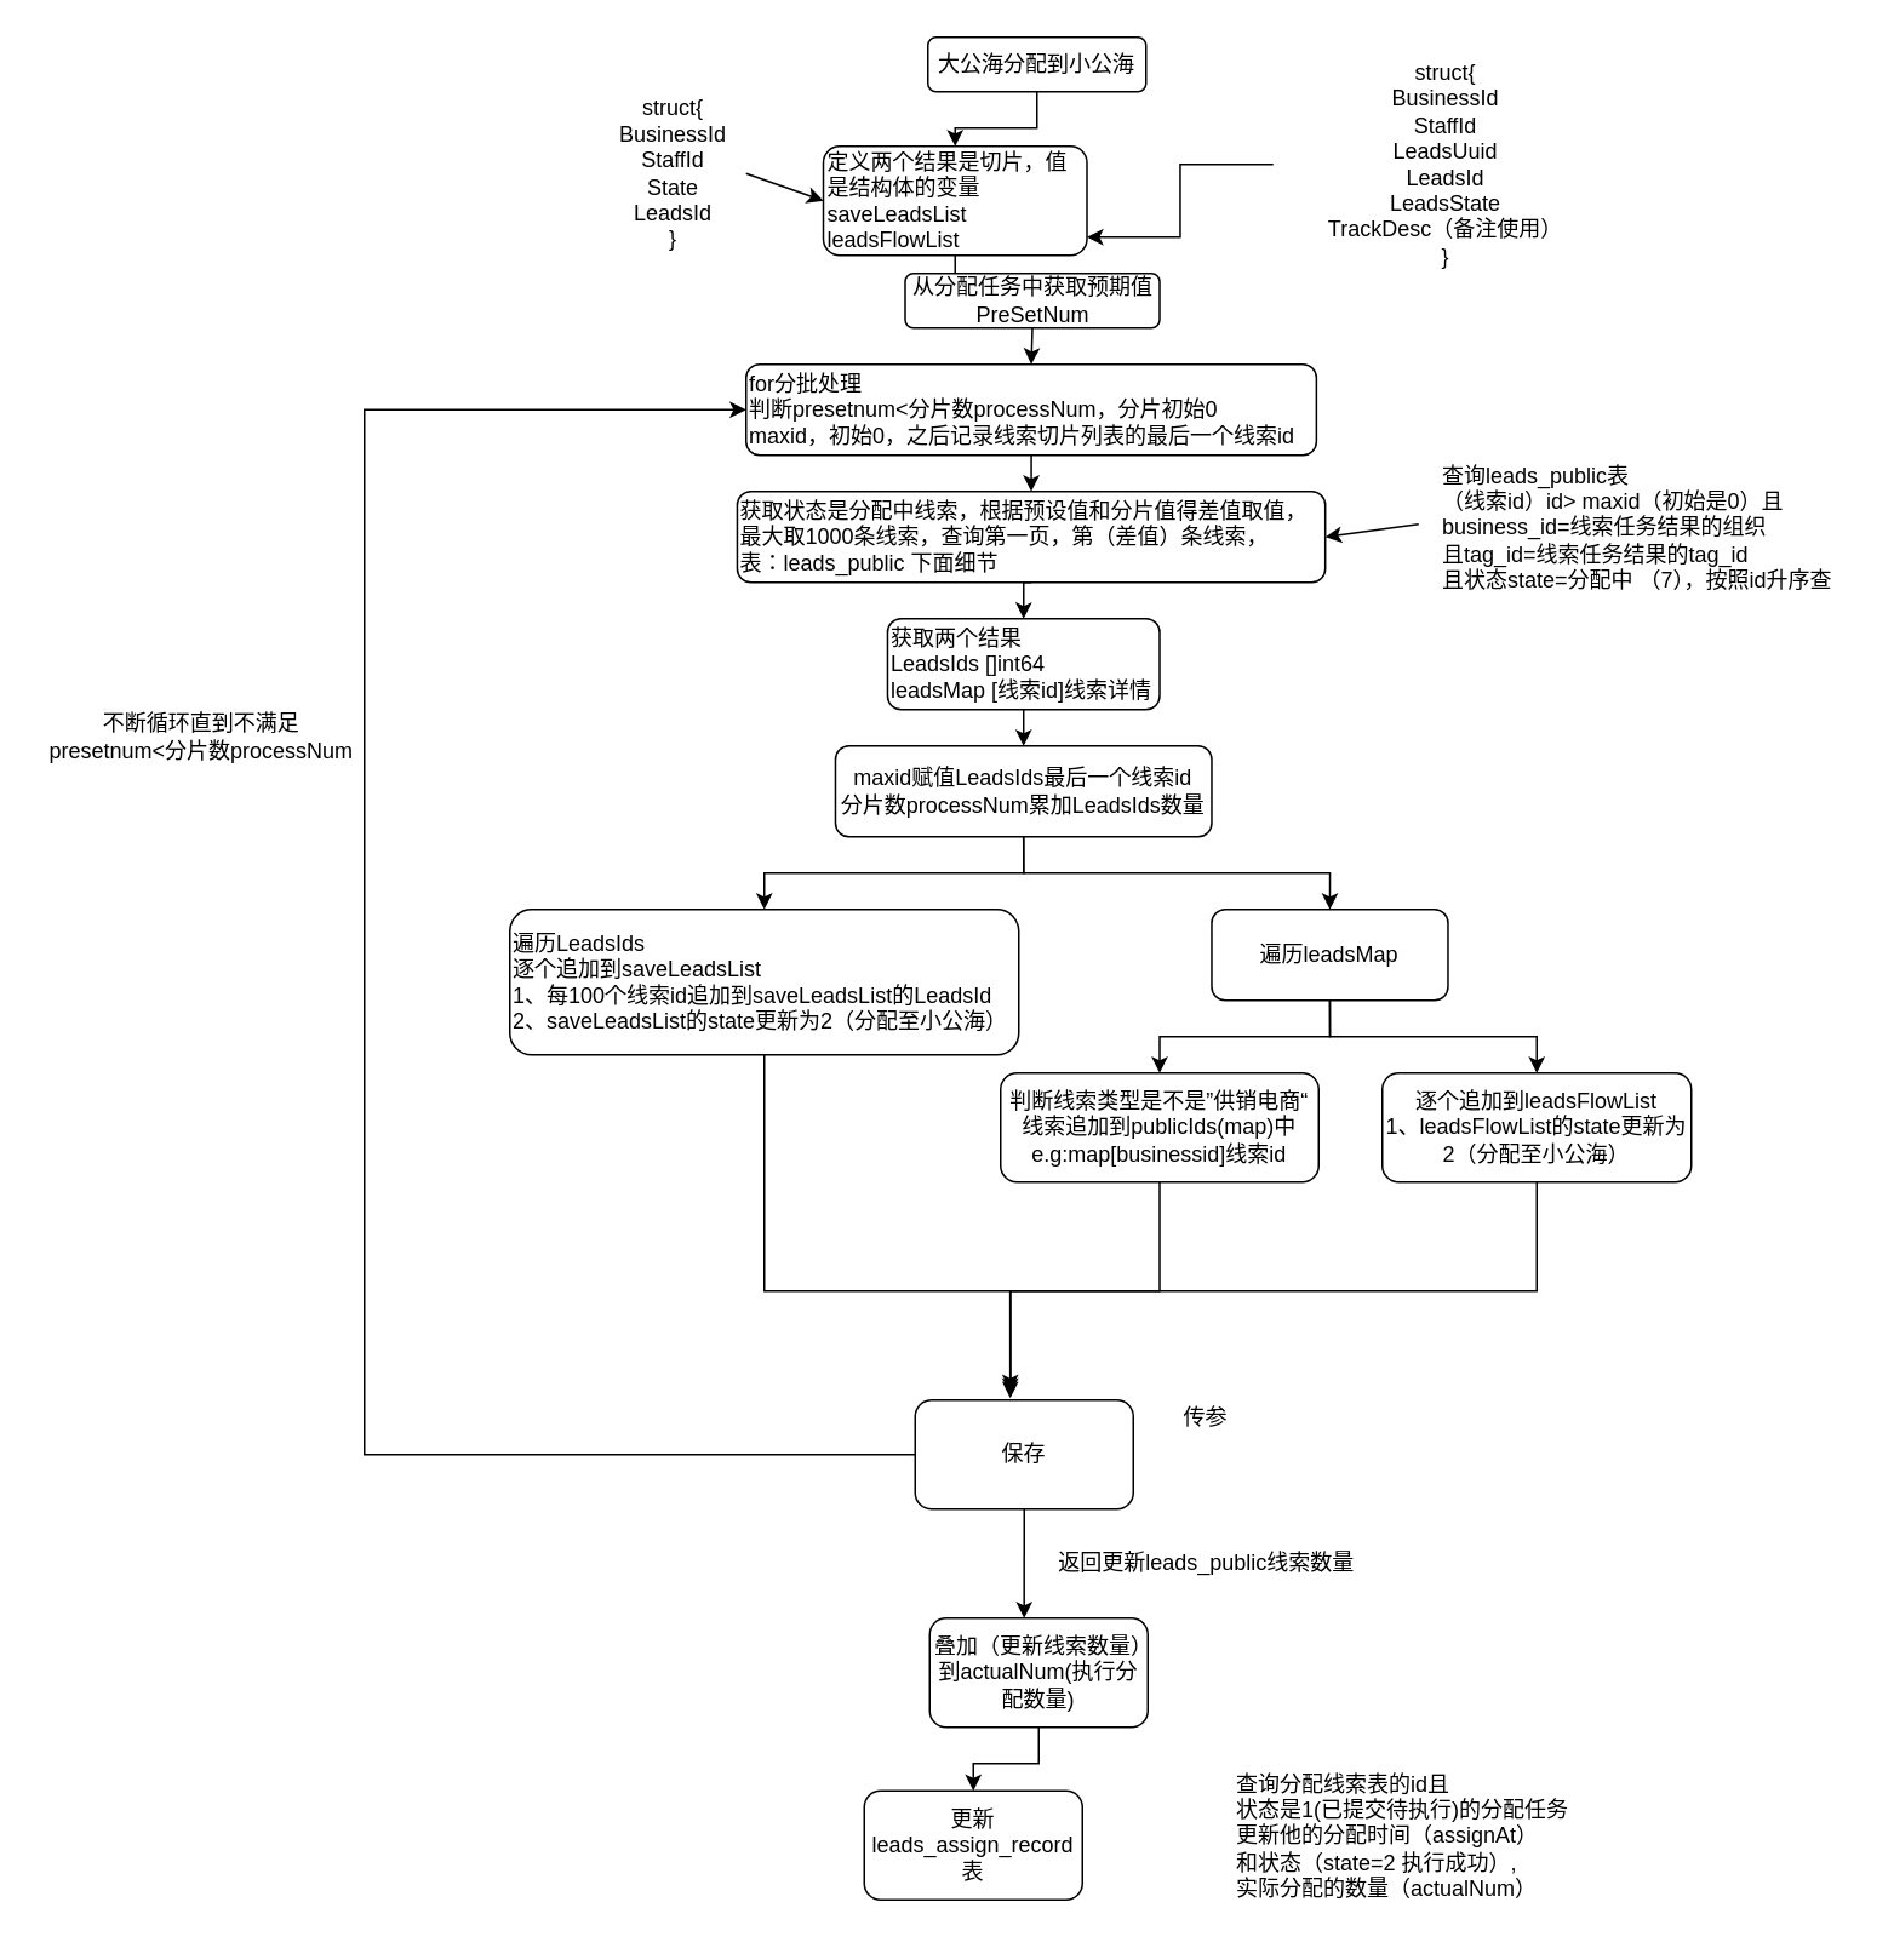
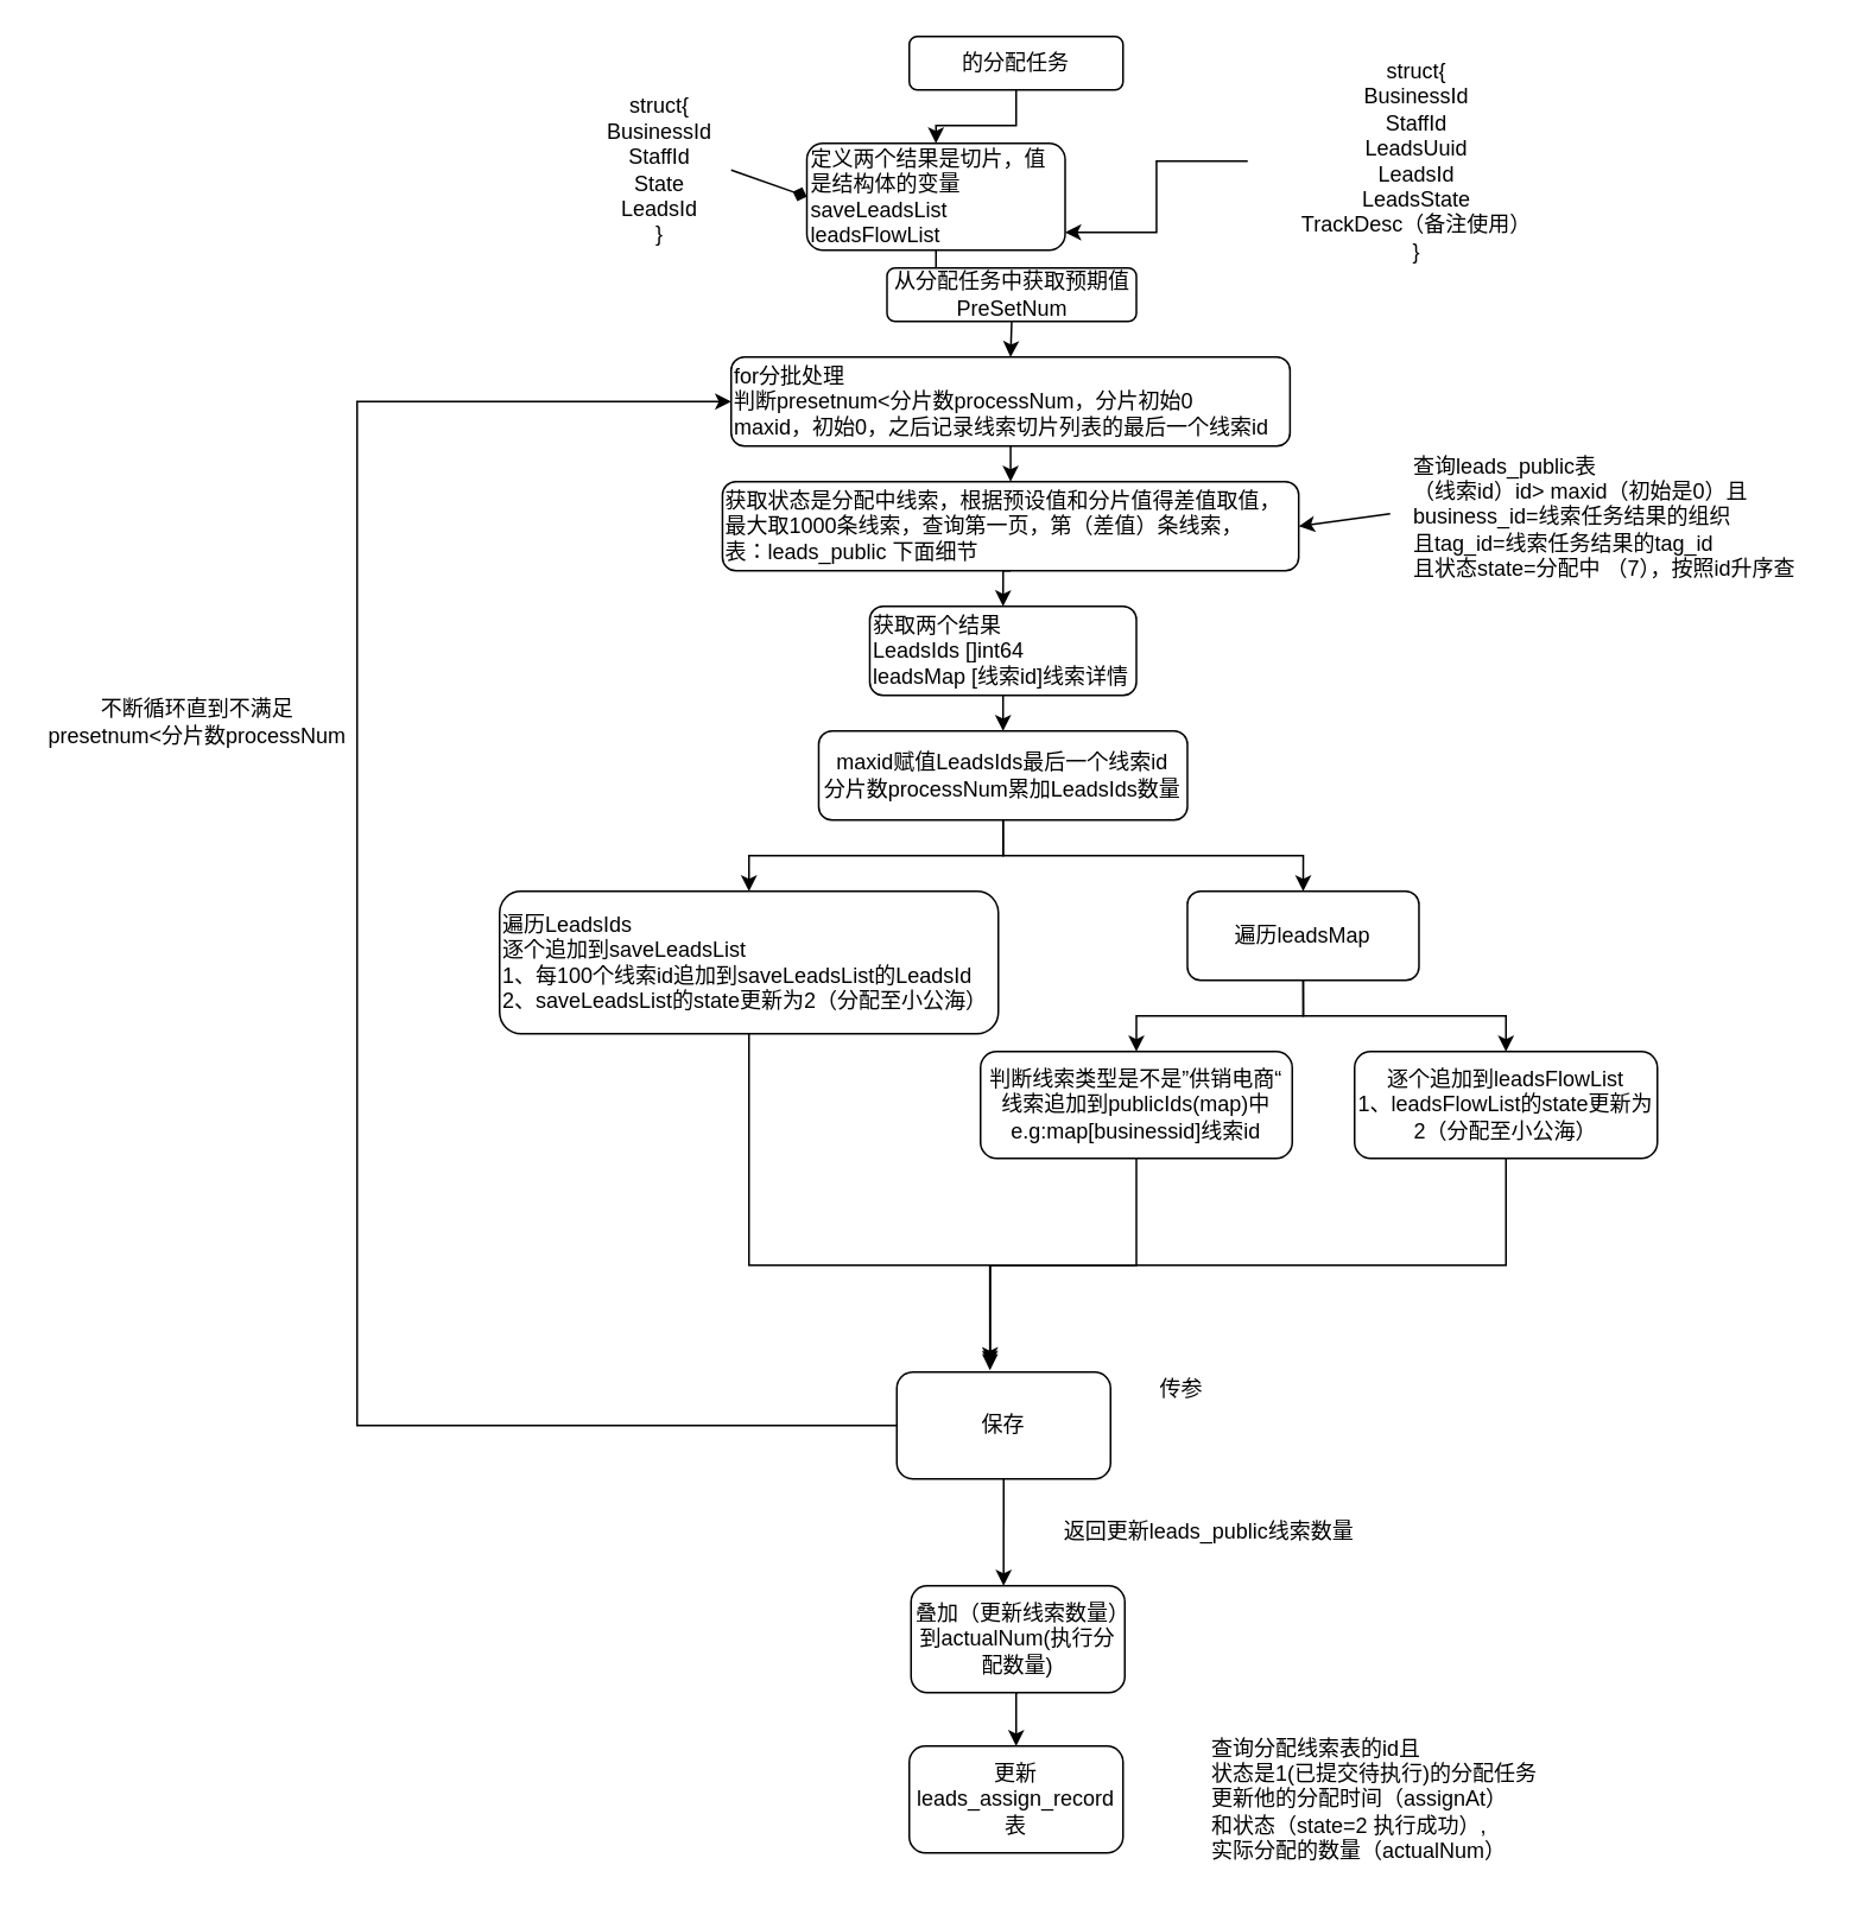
  <mxCell id="0" />
  <mxCell id="1" parent="0" />
  <mxCell id="2" style="edgeStyle=orthogonalEdgeStyle;rounded=0;orthogonalLoop=1;jettySize=auto;html=1;exitX=0.5;exitY=1;exitDx=0;exitDy=0;entryX=0.5;entryY=0;entryDx=0;entryDy=0;" edge="1" parent="1" source="3" target="5"><mxGeometry relative="1" as="geometry" /></mxCell>
- <mxCell id="3" value="大公海分配到小公海" style="rounded=1;whiteSpace=wrap;html=1;" vertex="1" parent="1"><mxGeometry x="510" y="20" width="120" height="30" as="geometry" /></mxCell>
+ <mxCell id="3" value="的分配任务" style="rounded=1;whiteSpace=wrap;html=1;" vertex="1" parent="1"><mxGeometry x="510" y="20" width="120" height="30" as="geometry" /></mxCell>
  <mxCell id="4" style="edgeStyle=orthogonalEdgeStyle;rounded=0;orthogonalLoop=1;jettySize=auto;html=1;exitX=0.5;exitY=1;exitDx=0;exitDy=0;entryX=0.5;entryY=0;entryDx=0;entryDy=0;" edge="1" parent="1" source="5" target="11"><mxGeometry relative="1" as="geometry" /></mxCell>
  <mxCell id="5" value="定义两个结果是切片，值是结构体的变量&lt;br&gt;saveLeadsList&lt;br&gt;leadsFlowList" style="rounded=1;whiteSpace=wrap;html=1;align=left;" vertex="1" parent="1"><mxGeometry x="452.5" y="80" width="145" height="60" as="geometry" /></mxCell>
  <mxCell id="6" value="struct{&lt;br&gt;BusinessId&lt;br&gt;StaffId&lt;br&gt;State&lt;br&gt;LeadsId&lt;br&gt;}" style="text;html=1;strokeColor=none;fillColor=none;align=center;verticalAlign=middle;whiteSpace=wrap;rounded=0;" vertex="1" parent="1"><mxGeometry x="330" y="55" width="80" height="80" as="geometry" /></mxCell>
- <mxCell id="7" value="" style="endArrow=classic;html=1;entryX=0;entryY=0.5;entryDx=0;entryDy=0;exitX=1;exitY=0.5;exitDx=0;exitDy=0;" edge="1" parent="1" source="6" target="5"><mxGeometry width="50" height="50" relative="1" as="geometry"><mxPoint x="410" y="120" as="sourcePoint" /><mxPoint x="460" y="70" as="targetPoint" /></mxGeometry></mxCell>
+ <mxCell id="7" value="" style="endArrow=diamond;html=1;entryX=0;entryY=0.5;entryDx=0;entryDy=0;exitX=1;exitY=0.5;exitDx=0;exitDy=0;" edge="1" parent="1" source="6" target="5"><mxGeometry width="50" height="50" relative="1" as="geometry"><mxPoint x="410" y="120" as="sourcePoint" /><mxPoint x="460" y="70" as="targetPoint" /></mxGeometry></mxCell>
  <mxCell id="8" style="edgeStyle=orthogonalEdgeStyle;rounded=0;orthogonalLoop=1;jettySize=auto;html=1;exitX=0;exitY=0.5;exitDx=0;exitDy=0;entryX=1;entryY=0.833;entryDx=0;entryDy=0;entryPerimeter=0;" edge="1" parent="1" source="9" target="5"><mxGeometry relative="1" as="geometry"><mxPoint x="660" y="120" as="targetPoint" /></mxGeometry></mxCell>
  <mxCell id="9" value="struct{&lt;br&gt;BusinessId&lt;br&gt;StaffId&lt;br&gt;LeadsUuid&lt;br&gt;LeadsId&lt;br&gt;LeadsState&lt;br&gt;TrackDesc（备注使用）&lt;br&gt;}" style="text;html=1;strokeColor=none;fillColor=none;align=center;verticalAlign=middle;whiteSpace=wrap;rounded=0;" vertex="1" parent="1"><mxGeometry x="700" y="40" width="190" height="100" as="geometry" /></mxCell>
  <mxCell id="10" style="edgeStyle=orthogonalEdgeStyle;rounded=0;orthogonalLoop=1;jettySize=auto;html=1;exitX=0.5;exitY=1;exitDx=0;exitDy=0;entryX=0.5;entryY=0;entryDx=0;entryDy=0;" edge="1" parent="1" source="11" target="13"><mxGeometry relative="1" as="geometry" /></mxCell>
  <mxCell id="11" value="从分配任务中获取预期值&lt;br&gt;PreSetNum" style="rounded=1;whiteSpace=wrap;html=1;" vertex="1" parent="1"><mxGeometry x="497.5" y="150" width="140" height="30" as="geometry" /></mxCell>
  <mxCell id="12" style="edgeStyle=orthogonalEdgeStyle;rounded=0;orthogonalLoop=1;jettySize=auto;html=1;exitX=0.5;exitY=1;exitDx=0;exitDy=0;entryX=0.5;entryY=0;entryDx=0;entryDy=0;" edge="1" parent="1" source="13" target="15"><mxGeometry relative="1" as="geometry" /></mxCell>
  <mxCell id="13" value="for分批处理&lt;br&gt;判断presetnum&amp;lt;分片数processNum，分片初始0&lt;br&gt;maxid，初始0，之后记录线索切片列表的最后一个线索id" style="rounded=1;whiteSpace=wrap;html=1;align=left;" vertex="1" parent="1"><mxGeometry x="410" y="200" width="313.75" height="50" as="geometry" /></mxCell>
  <mxCell id="14" style="edgeStyle=orthogonalEdgeStyle;rounded=0;orthogonalLoop=1;jettySize=auto;html=1;exitX=0.5;exitY=1;exitDx=0;exitDy=0;entryX=0.5;entryY=0;entryDx=0;entryDy=0;" edge="1" parent="1" source="15" target="17"><mxGeometry relative="1" as="geometry" /></mxCell>
  <mxCell id="15" value="获取状态是分配中线索，根据预设值和分片值得差值取值，最大取1000条线索，查询第一页，第（差值）条线索，&lt;br&gt;表：leads_public 下面细节" style="rounded=1;whiteSpace=wrap;html=1;align=left;" vertex="1" parent="1"><mxGeometry x="405.13" y="270" width="323.5" height="50" as="geometry" /></mxCell>
  <mxCell id="16" style="edgeStyle=orthogonalEdgeStyle;rounded=0;orthogonalLoop=1;jettySize=auto;html=1;exitX=0.5;exitY=1;exitDx=0;exitDy=0;entryX=0.5;entryY=0;entryDx=0;entryDy=0;" edge="1" parent="1" source="17" target="22"><mxGeometry relative="1" as="geometry" /></mxCell>
  <mxCell id="17" value="获取两个结果&lt;br&gt;LeadsIds []int64&lt;br&gt;leadsMap [线索id]线索详情" style="rounded=1;whiteSpace=wrap;html=1;align=left;" vertex="1" parent="1"><mxGeometry x="487.81" y="340" width="149.69" height="50" as="geometry" /></mxCell>
  <mxCell id="18" value="&lt;div style=&quot;text-align: left&quot;&gt;&lt;span&gt;查询leads_public表&lt;/span&gt;&lt;/div&gt;&lt;div style=&quot;text-align: left&quot;&gt;&lt;span&gt;（线索id）id&amp;gt;&lt;/span&gt;&lt;span&gt;&amp;nbsp;maxid（初始是0）且&lt;/span&gt;&lt;/div&gt;&lt;span&gt;&lt;div style=&quot;text-align: left&quot;&gt;&lt;span&gt;business_id=线索任务结果的组织&lt;/span&gt;&lt;/div&gt;&lt;div style=&quot;text-align: left&quot;&gt;&lt;span&gt;且&lt;/span&gt;&lt;span&gt;tag_id=&lt;/span&gt;&lt;span&gt;线索任务结果的tag_id&lt;/span&gt;&lt;/div&gt;&lt;/span&gt;&lt;span&gt;&lt;div style=&quot;text-align: left&quot;&gt;&lt;span&gt;且状态state=分配中 （7），按照id升序查&lt;/span&gt;&lt;/div&gt;&lt;/span&gt;" style="text;html=1;align=center;verticalAlign=middle;resizable=0;points=[];autosize=1;" vertex="1" parent="1"><mxGeometry x="780" y="250" width="240" height="80" as="geometry" /></mxCell>
  <mxCell id="19" value="" style="endArrow=classic;html=1;entryX=1;entryY=0.5;entryDx=0;entryDy=0;exitX=0;exitY=0.475;exitDx=0;exitDy=0;exitPerimeter=0;" edge="1" parent="1" source="18" target="15"><mxGeometry width="50" height="50" relative="1" as="geometry"><mxPoint x="750" y="320" as="sourcePoint" /><mxPoint x="800" y="270" as="targetPoint" /></mxGeometry></mxCell>
  <mxCell id="20" style="edgeStyle=orthogonalEdgeStyle;rounded=0;orthogonalLoop=1;jettySize=auto;html=1;exitX=0.5;exitY=1;exitDx=0;exitDy=0;entryX=0.5;entryY=0;entryDx=0;entryDy=0;" edge="1" parent="1" source="22" target="24"><mxGeometry relative="1" as="geometry" /></mxCell>
  <mxCell id="21" style="edgeStyle=orthogonalEdgeStyle;rounded=0;orthogonalLoop=1;jettySize=auto;html=1;exitX=0.5;exitY=1;exitDx=0;exitDy=0;entryX=0.5;entryY=0;entryDx=0;entryDy=0;" edge="1" parent="1" source="22" target="27"><mxGeometry relative="1" as="geometry" /></mxCell>
  <mxCell id="22" value="&lt;span&gt;maxid赋值&lt;/span&gt;LeadsIds最后一个线索id&lt;br&gt;分片数processNum累加LeadsIds数量" style="rounded=1;whiteSpace=wrap;html=1;" vertex="1" parent="1"><mxGeometry x="459.15" y="410" width="207" height="50" as="geometry" /></mxCell>
  <mxCell id="23" style="edgeStyle=orthogonalEdgeStyle;rounded=0;orthogonalLoop=1;jettySize=auto;html=1;exitX=0.5;exitY=1;exitDx=0;exitDy=0;entryX=0.436;entryY=-0.017;entryDx=0;entryDy=0;entryPerimeter=0;" edge="1" parent="1" source="24" target="30"><mxGeometry relative="1" as="geometry"><Array as="points"><mxPoint x="420" y="710" /><mxPoint x="555" y="710" /></Array></mxGeometry></mxCell>
  <mxCell id="24" value="遍历LeadsIds&lt;br&gt;逐个追加到saveLeadsList&lt;br&gt;1、每100个线索id追加到saveLeadsList的LeadsId&lt;br&gt;2、saveLeadsList的state更新为2（分配至小公海）" style="rounded=1;whiteSpace=wrap;html=1;align=left;" vertex="1" parent="1"><mxGeometry x="280" y="500" width="280" height="80" as="geometry" /></mxCell>
  <mxCell id="25" style="edgeStyle=orthogonalEdgeStyle;rounded=0;orthogonalLoop=1;jettySize=auto;html=1;exitX=0.5;exitY=1;exitDx=0;exitDy=0;entryX=0.5;entryY=0;entryDx=0;entryDy=0;" edge="1" parent="1" source="27" target="33"><mxGeometry relative="1" as="geometry" /></mxCell>
  <mxCell id="26" style="edgeStyle=orthogonalEdgeStyle;rounded=0;orthogonalLoop=1;jettySize=auto;html=1;exitX=0.5;exitY=1;exitDx=0;exitDy=0;entryX=0.5;entryY=0;entryDx=0;entryDy=0;" edge="1" parent="1" source="27" target="35"><mxGeometry relative="1" as="geometry" /></mxCell>
  <mxCell id="27" value="遍历leadsMap" style="rounded=1;whiteSpace=wrap;html=1;align=center;" vertex="1" parent="1"><mxGeometry x="666.15" y="500" width="130" height="50" as="geometry" /></mxCell>
  <mxCell id="28" style="edgeStyle=orthogonalEdgeStyle;rounded=0;orthogonalLoop=1;jettySize=auto;html=1;exitX=0;exitY=0.5;exitDx=0;exitDy=0;entryX=0;entryY=0.5;entryDx=0;entryDy=0;" edge="1" parent="1" source="30" target="13"><mxGeometry relative="1" as="geometry"><Array as="points"><mxPoint x="200" y="800" /><mxPoint x="200" y="225" /></Array></mxGeometry></mxCell>
  <mxCell id="29" style="edgeStyle=orthogonalEdgeStyle;rounded=0;orthogonalLoop=1;jettySize=auto;html=1;exitX=0.5;exitY=1;exitDx=0;exitDy=0;entryX=0.433;entryY=0;entryDx=0;entryDy=0;entryPerimeter=0;" edge="1" parent="1" source="30" target="38"><mxGeometry relative="1" as="geometry" /></mxCell>
  <mxCell id="30" value="保存" style="rounded=1;whiteSpace=wrap;html=1;" vertex="1" parent="1"><mxGeometry x="503" y="770" width="120" height="60" as="geometry" /></mxCell>
  <mxCell id="31" value="不断循环直到不满足&lt;br&gt;&lt;span style=&quot;text-align: left&quot;&gt;presetnum&amp;lt;分片数processNum&lt;/span&gt;" style="text;html=1;align=center;verticalAlign=middle;resizable=0;points=[];autosize=1;" vertex="1" parent="1"><mxGeometry x="20" y="390" width="180" height="30" as="geometry" /></mxCell>
  <mxCell id="32" style="edgeStyle=orthogonalEdgeStyle;rounded=0;orthogonalLoop=1;jettySize=auto;html=1;exitX=0.5;exitY=1;exitDx=0;exitDy=0;entryX=0.436;entryY=-0.05;entryDx=0;entryDy=0;entryPerimeter=0;" edge="1" parent="1" source="33" target="30"><mxGeometry relative="1" as="geometry" /></mxCell>
  <mxCell id="33" value="判断线索类型是不是”供销电商“&lt;br&gt;线索追加到publicIds(map)中&lt;br&gt;e.g:map[businessid]线索id" style="rounded=1;whiteSpace=wrap;html=1;" vertex="1" parent="1"><mxGeometry x="550" y="590" width="175" height="60" as="geometry" /></mxCell>
  <mxCell id="34" style="edgeStyle=orthogonalEdgeStyle;rounded=0;orthogonalLoop=1;jettySize=auto;html=1;exitX=0.5;exitY=1;exitDx=0;exitDy=0;entryX=0.436;entryY=-0.083;entryDx=0;entryDy=0;entryPerimeter=0;" edge="1" parent="1" source="35" target="30"><mxGeometry relative="1" as="geometry" /></mxCell>
  <mxCell id="35" value="&lt;span style=&quot;text-align: left&quot;&gt;逐个追加到&lt;/span&gt;&lt;span&gt;leadsFlowList&lt;/span&gt;&lt;br style=&quot;text-align: left&quot;&gt;&lt;span style=&quot;text-align: left&quot;&gt;1、&lt;/span&gt;leadsFlowList&lt;span style=&quot;text-align: left&quot;&gt;的state更新为2（分配至小公海）&lt;/span&gt;" style="rounded=1;whiteSpace=wrap;html=1;" vertex="1" parent="1"><mxGeometry x="760" y="590" width="170" height="60" as="geometry" /></mxCell>
  <mxCell id="36" value="传参" style="text;html=1;strokeColor=none;fillColor=none;align=center;verticalAlign=middle;whiteSpace=wrap;rounded=0;" vertex="1" parent="1"><mxGeometry x="642.5" y="770" width="40" height="20" as="geometry" /></mxCell>
  <mxCell id="37" style="edgeStyle=orthogonalEdgeStyle;rounded=0;orthogonalLoop=1;jettySize=auto;html=1;exitX=0.5;exitY=1;exitDx=0;exitDy=0;entryX=0.5;entryY=0;entryDx=0;entryDy=0;" edge="1" parent="1" source="38" target="40"><mxGeometry relative="1" as="geometry" /></mxCell>
  <mxCell id="38" value="叠加（更新线索数量）到actualNum(执行分配数量)" style="rounded=1;whiteSpace=wrap;html=1;" vertex="1" parent="1"><mxGeometry x="511" y="890" width="120" height="60" as="geometry" /></mxCell>
- <mxCell id="39" value="返回更新leads_public线索数量" style="text;html=1;align=center;verticalAlign=middle;resizable=0;points=[];autosize=1;" vertex="1" parent="1"><mxGeometry x="572.5" y="850" width="180" height="20" as="geometry" /></mxCell>
- <mxCell id="40" value="更新leads_assign_record&lt;br&gt;表" style="rounded=1;whiteSpace=wrap;html=1;" vertex="1" parent="1"><mxGeometry x="475" y="985" width="120" height="60" as="geometry" /></mxCell>
+ <mxCell id="39" value="返回更新leads_public线索数量" style="text;html=1;align=center;verticalAlign=middle;resizable=0;points=[];autosize=1;" vertex="1" parent="1"><mxGeometry x="587.5" y="850" width="180" height="20" as="geometry" /></mxCell>
+ <mxCell id="40" value="更新leads_assign_record&lt;br&gt;表" style="rounded=1;whiteSpace=wrap;html=1;" vertex="1" parent="1"><mxGeometry x="510" y="980" width="120" height="60" as="geometry" /></mxCell>
  <mxCell id="41" value="查询分配线索表的id且&lt;br&gt;状态是1(已提交待执行)的分配任务&lt;br&gt;更新他的分配时间（assignAt）&lt;br&gt;和状态（state=2 执行成功）,&lt;br&gt;实际分配的数量（&lt;span&gt;actualNum）&lt;/span&gt;" style="text;html=1;align=left;verticalAlign=middle;resizable=0;points=[];autosize=1;" vertex="1" parent="1"><mxGeometry x="677.5" y="970" width="200" height="80" as="geometry" /></mxCell>
